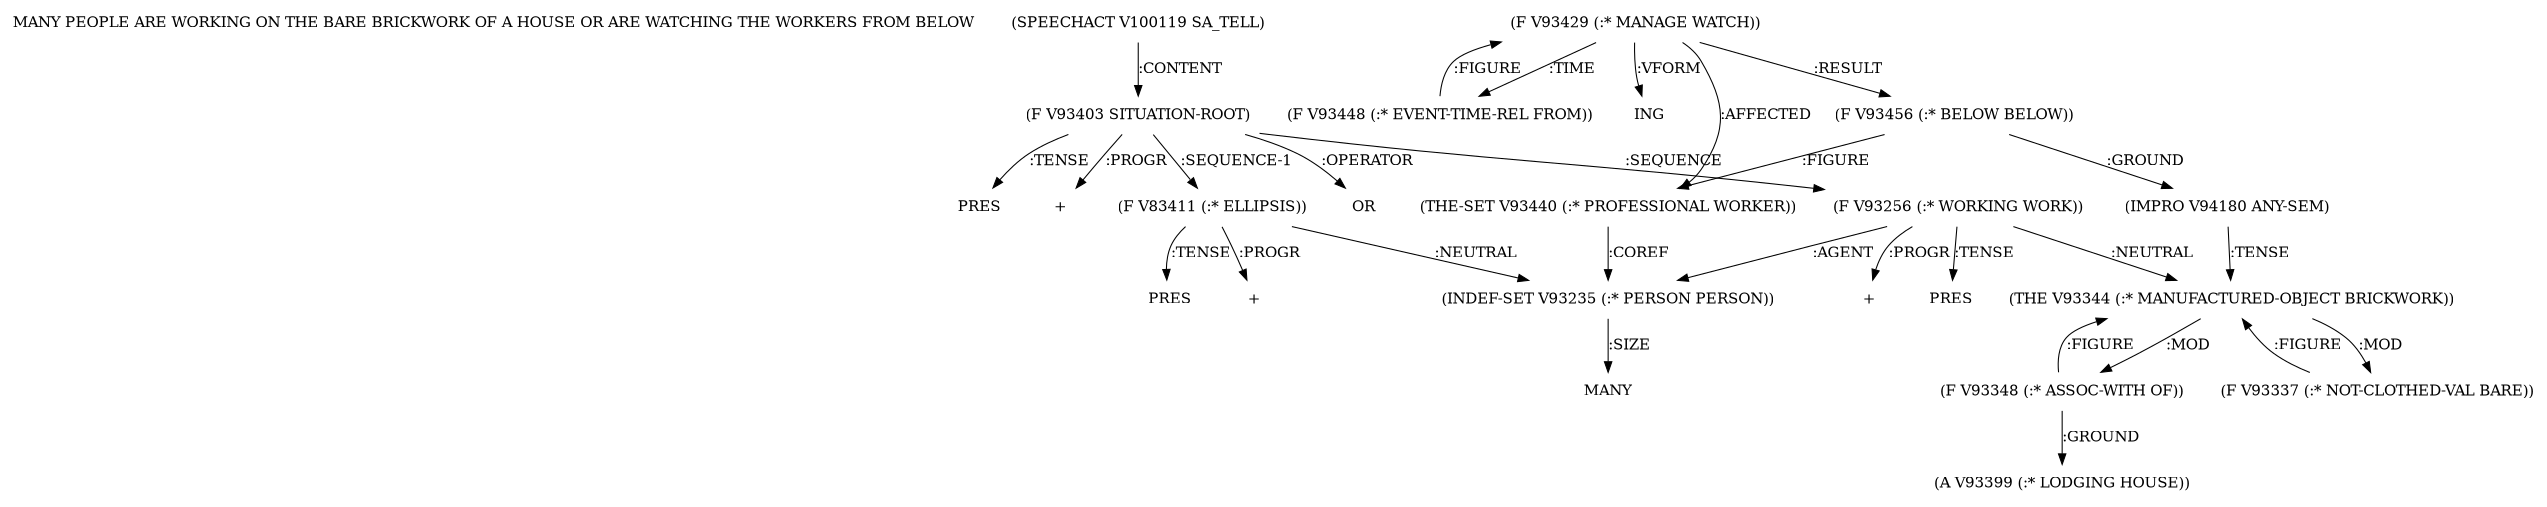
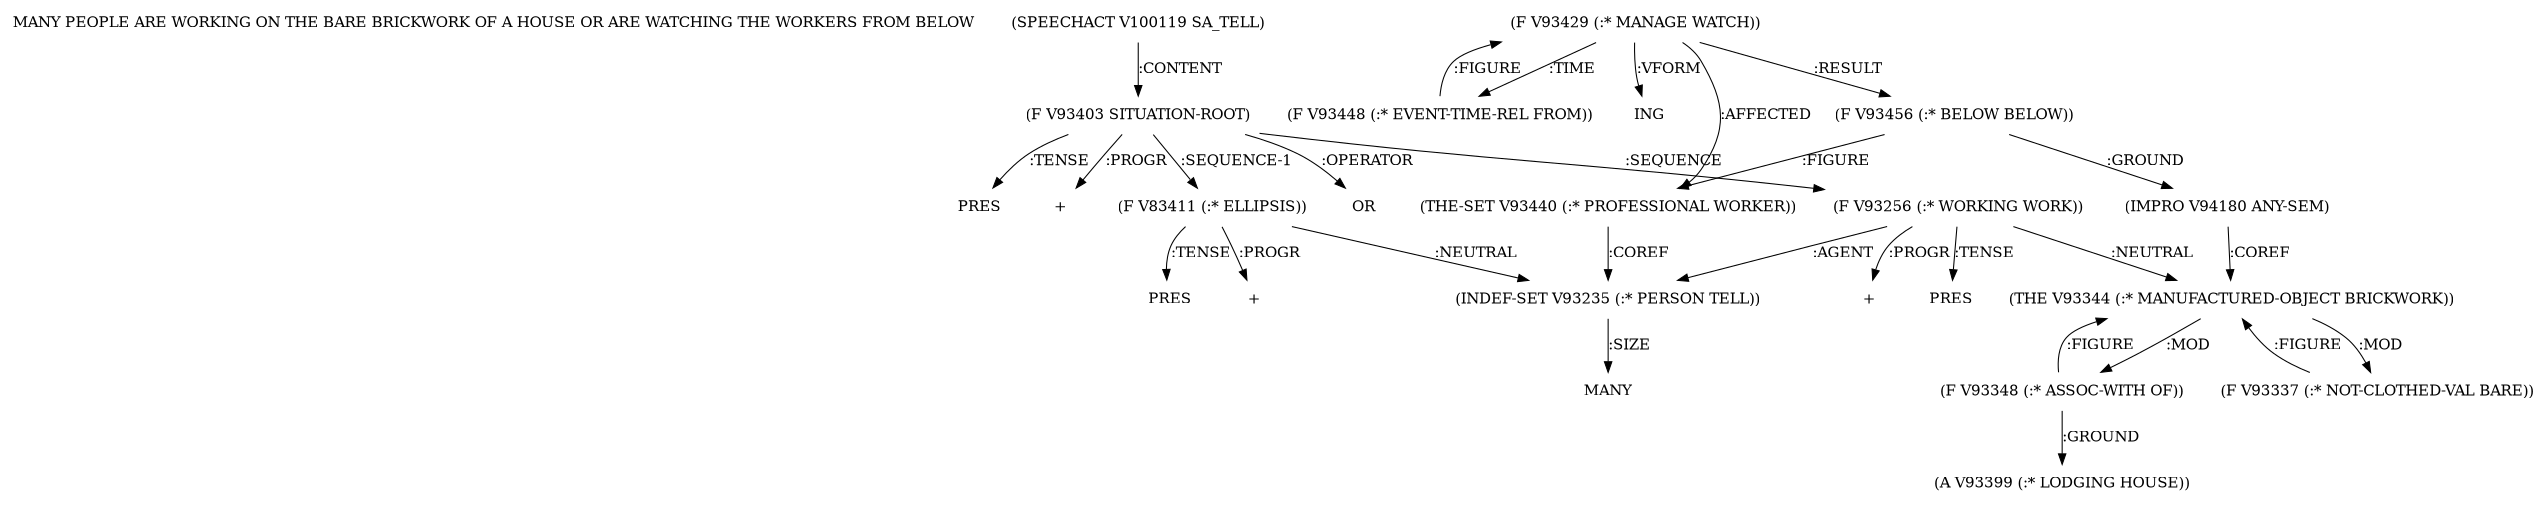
  digraph {
    node [shape=none]
    "MANY PEOPLE ARE WORKING ON THE BARE BRICKWORK OF A HOUSE OR ARE WATCHING THE WORKERS FROM BELOW"
    n2 [label="(F V93429 (:* MANAGE WATCH))"]
    n3 [label="(F V93456 (:* BELOW BELOW))"]
    n4 [label="(THE-SET V93440 (:* PROFESSIONAL WORKER))"]
    n5 [label="(F V93448 (:* EVENT-TIME-REL FROM))"]
    n6 [label=ING]
    n7 [label="(IMPRO V94180 ANY-SEM)"]
-   n8 [label="(INDEF-SET V93235 (:* PERSON PERSON))"]
+   n8 [label="(INDEF-SET V93235 (:* PERSON TELL))"]
    n9 [label="(THE V93344 (:* MANUFACTURED-OBJECT BRICKWORK))"]
    n10 [label=MANY]
    n11 [label="(F V93348 (:* ASSOC-WITH OF))"]
    n12 [label="(F V93337 (:* NOT-CLOTHED-VAL BARE))"]
    n13 [label="(A V93399 (:* LODGING HOUSE))"]
    n14 [label="(SPEECHACT V100119 SA_TELL)"]
    n15 [label="(F V93403 SITUATION-ROOT)"]
    n16 [label=OR]
    n17 [label="(F V93256 (:* WORKING WORK))"]
    n18 [label="(F V83411 (:* ELLIPSIS))"]
    n19 [label=PRES]
    n20 [label="+"]
    n21 [label=PRES]
    n22 [label="+"]
    n23 [label=PRES]
    n24 [label="+"]
    n2 -> n3 [label=":RESULT"]
    n2 -> n4 [label=":AFFECTED"]
    n2 -> n5 [label=":TIME"]
    n2 -> n6 [label=":VFORM"]
    n3 -> n4 [label=":FIGURE"]
    n3 -> n7 [label=":GROUND"]
    n4 -> n8 [label=":COREF"]
    n5 -> n2 [label=":FIGURE"]
-   n7 -> n9 [label=":TENSE"]
+   n7 -> n9 [label=":COREF"]
    n8 -> n10 [label=":SIZE"]
    n9 -> n11 [label=":MOD"]
    n9 -> n12 [label=":MOD"]
    n11 -> n9 [label=":FIGURE"]
    n11 -> n13 [label=":GROUND"]
    n12 -> n9 [label=":FIGURE"]
    n14 -> n15 [label=":CONTENT"]
    n15 -> n16 [label=":OPERATOR"]
    n15 -> n17 [label=":SEQUENCE"]
    n15 -> n18 [label=":SEQUENCE-1"]
    n15 -> n19 [label=":TENSE"]
    n15 -> n20 [label=":PROGR"]
    n17 -> n8 [label=":AGENT"]
    n17 -> n9 [label=":NEUTRAL"]
    n17 -> n21 [label=":TENSE"]
    n17 -> n22 [label=":PROGR"]
    n18 -> n8 [label=":NEUTRAL"]
    n18 -> n23 [label=":TENSE"]
    n18 -> n24 [label=":PROGR"]
  }
